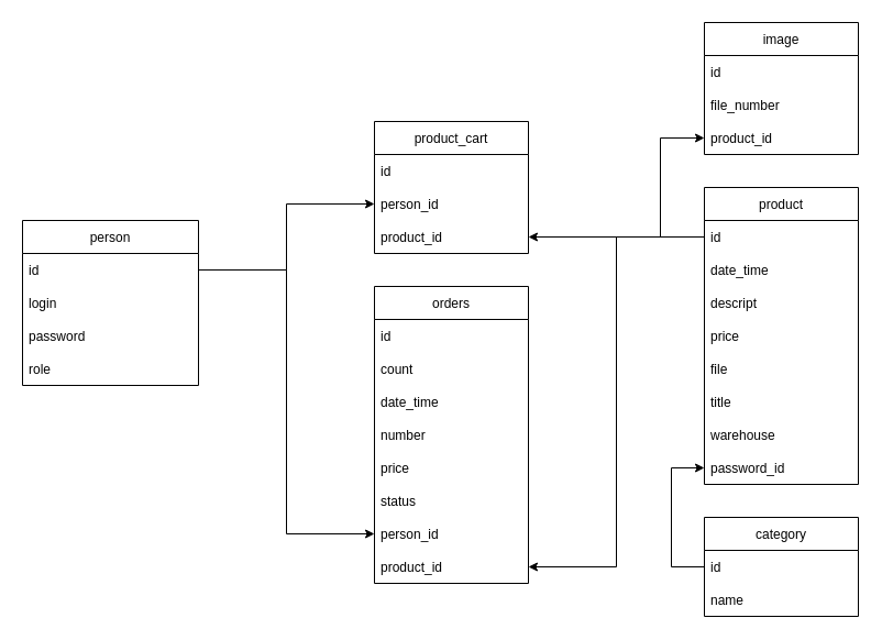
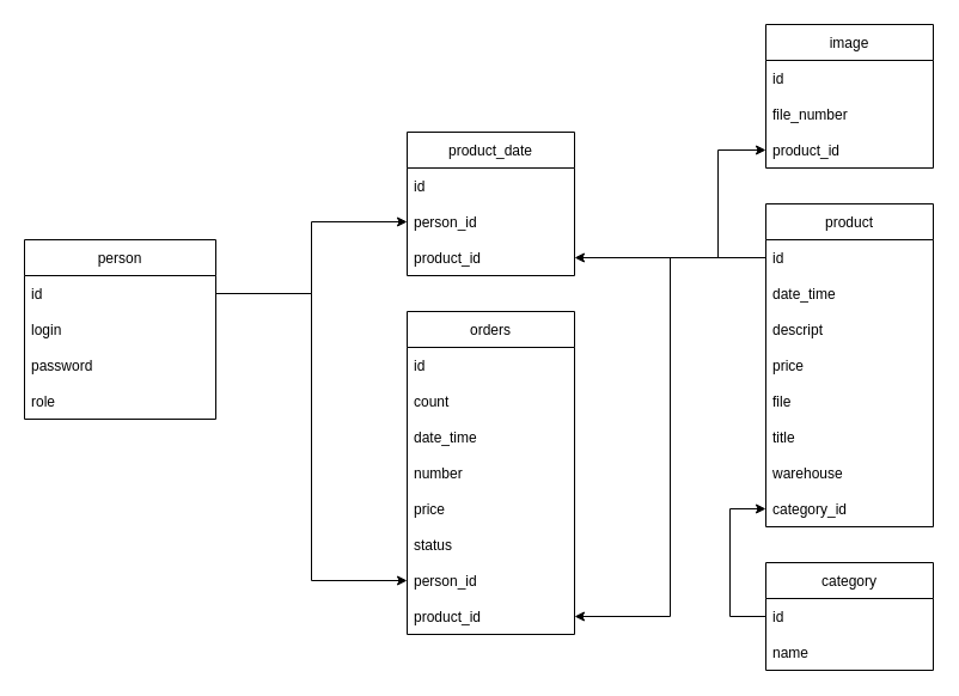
  <mxCell id="0" />
  <mxCell id="1" parent="0" />
  <mxCell id="2" value="person" style="swimlane;fontStyle=0;childLayout=stackLayout;horizontal=1;startSize=30;horizontalStack=0;resizeParent=1;resizeParentMax=0;resizeLast=0;collapsible=1;marginBottom=0;" vertex="1" parent="1"><mxGeometry x="20" y="200" width="160" height="150" as="geometry" /></mxCell>
  <mxCell id="3" value="id" style="text;strokeColor=none;fillColor=none;align=left;verticalAlign=middle;spacingLeft=4;spacingRight=4;overflow=hidden;points=[[0,0.5],[1,0.5]];portConstraint=eastwest;rotatable=0;" vertex="1" parent="2"><mxGeometry y="30" width="160" height="30" as="geometry" /></mxCell>
  <mxCell id="4" value="login" style="text;strokeColor=none;fillColor=none;align=left;verticalAlign=middle;spacingLeft=4;spacingRight=4;overflow=hidden;points=[[0,0.5],[1,0.5]];portConstraint=eastwest;rotatable=0;" vertex="1" parent="2"><mxGeometry y="60" width="160" height="30" as="geometry" /></mxCell>
  <mxCell id="5" value="password" style="text;strokeColor=none;fillColor=none;align=left;verticalAlign=middle;spacingLeft=4;spacingRight=4;overflow=hidden;points=[[0,0.5],[1,0.5]];portConstraint=eastwest;rotatable=0;" vertex="1" parent="2"><mxGeometry y="90" width="160" height="30" as="geometry" /></mxCell>
  <mxCell id="6" value="role" style="text;strokeColor=none;fillColor=none;align=left;verticalAlign=middle;spacingLeft=4;spacingRight=4;overflow=hidden;points=[[0,0.5],[1,0.5]];portConstraint=eastwest;rotatable=0;" vertex="1" parent="2"><mxGeometry y="120" width="160" height="30" as="geometry" /></mxCell>
  <mxCell id="7" value="category" style="swimlane;fontStyle=0;childLayout=stackLayout;horizontal=1;startSize=30;horizontalStack=0;resizeParent=1;resizeParentMax=0;resizeLast=0;collapsible=1;marginBottom=0;" vertex="1" parent="1"><mxGeometry x="640" y="470" width="140" height="90" as="geometry" /></mxCell>
  <mxCell id="8" value="id" style="text;strokeColor=none;fillColor=none;align=left;verticalAlign=middle;spacingLeft=4;spacingRight=4;overflow=hidden;points=[[0,0.5],[1,0.5]];portConstraint=eastwest;rotatable=0;" vertex="1" parent="7"><mxGeometry y="30" width="140" height="30" as="geometry" /></mxCell>
  <mxCell id="9" value="name" style="text;strokeColor=none;fillColor=none;align=left;verticalAlign=middle;spacingLeft=4;spacingRight=4;overflow=hidden;points=[[0,0.5],[1,0.5]];portConstraint=eastwest;rotatable=0;" vertex="1" parent="7"><mxGeometry y="60" width="140" height="30" as="geometry" /></mxCell>
  <mxCell id="10" value="image" style="swimlane;fontStyle=0;childLayout=stackLayout;horizontal=1;startSize=30;horizontalStack=0;resizeParent=1;resizeParentMax=0;resizeLast=0;collapsible=1;marginBottom=0;" vertex="1" parent="1"><mxGeometry x="640" y="20" width="140" height="120" as="geometry" /></mxCell>
  <mxCell id="11" value="id" style="text;strokeColor=none;fillColor=none;align=left;verticalAlign=middle;spacingLeft=4;spacingRight=4;overflow=hidden;points=[[0,0.5],[1,0.5]];portConstraint=eastwest;rotatable=0;" vertex="1" parent="10"><mxGeometry y="30" width="140" height="30" as="geometry" /></mxCell>
  <mxCell id="12" value="file_number" style="text;strokeColor=none;fillColor=none;align=left;verticalAlign=middle;spacingLeft=4;spacingRight=4;overflow=hidden;points=[[0,0.5],[1,0.5]];portConstraint=eastwest;rotatable=0;" vertex="1" parent="10"><mxGeometry y="60" width="140" height="30" as="geometry" /></mxCell>
  <mxCell id="13" value="product_id" style="text;strokeColor=none;fillColor=none;align=left;verticalAlign=middle;spacingLeft=4;spacingRight=4;overflow=hidden;points=[[0,0.5],[1,0.5]];portConstraint=eastwest;rotatable=0;" vertex="1" parent="10"><mxGeometry y="90" width="140" height="30" as="geometry" /></mxCell>
  <mxCell id="14" value="orders" style="swimlane;fontStyle=0;childLayout=stackLayout;horizontal=1;startSize=30;horizontalStack=0;resizeParent=1;resizeParentMax=0;resizeLast=0;collapsible=1;marginBottom=0;" vertex="1" parent="1"><mxGeometry x="340" y="260" width="140" height="270" as="geometry" /></mxCell>
  <mxCell id="15" value="id" style="text;strokeColor=none;fillColor=none;align=left;verticalAlign=middle;spacingLeft=4;spacingRight=4;overflow=hidden;points=[[0,0.5],[1,0.5]];portConstraint=eastwest;rotatable=0;" vertex="1" parent="14"><mxGeometry y="30" width="140" height="30" as="geometry" /></mxCell>
  <mxCell id="16" value="count" style="text;strokeColor=none;fillColor=none;align=left;verticalAlign=middle;spacingLeft=4;spacingRight=4;overflow=hidden;points=[[0,0.5],[1,0.5]];portConstraint=eastwest;rotatable=0;" vertex="1" parent="14"><mxGeometry y="60" width="140" height="30" as="geometry" /></mxCell>
  <mxCell id="17" value="date_time" style="text;strokeColor=none;fillColor=none;align=left;verticalAlign=middle;spacingLeft=4;spacingRight=4;overflow=hidden;points=[[0,0.5],[1,0.5]];portConstraint=eastwest;rotatable=0;" vertex="1" parent="14"><mxGeometry y="90" width="140" height="30" as="geometry" /></mxCell>
  <mxCell id="18" value="number" style="text;strokeColor=none;fillColor=none;align=left;verticalAlign=middle;spacingLeft=4;spacingRight=4;overflow=hidden;points=[[0,0.5],[1,0.5]];portConstraint=eastwest;rotatable=0;" vertex="1" parent="14"><mxGeometry y="120" width="140" height="30" as="geometry" /></mxCell>
  <mxCell id="19" value="price" style="text;strokeColor=none;fillColor=none;align=left;verticalAlign=middle;spacingLeft=4;spacingRight=4;overflow=hidden;points=[[0,0.5],[1,0.5]];portConstraint=eastwest;rotatable=0;" vertex="1" parent="14"><mxGeometry y="150" width="140" height="30" as="geometry" /></mxCell>
  <mxCell id="20" value="status" style="text;strokeColor=none;fillColor=none;align=left;verticalAlign=middle;spacingLeft=4;spacingRight=4;overflow=hidden;points=[[0,0.5],[1,0.5]];portConstraint=eastwest;rotatable=0;" vertex="1" parent="14"><mxGeometry y="180" width="140" height="30" as="geometry" /></mxCell>
  <mxCell id="21" value="person_id" style="text;strokeColor=none;fillColor=none;align=left;verticalAlign=middle;spacingLeft=4;spacingRight=4;overflow=hidden;points=[[0,0.5],[1,0.5]];portConstraint=eastwest;rotatable=0;" vertex="1" parent="14"><mxGeometry y="210" width="140" height="30" as="geometry" /></mxCell>
  <mxCell id="22" value="product_id" style="text;strokeColor=none;fillColor=none;align=left;verticalAlign=middle;spacingLeft=4;spacingRight=4;overflow=hidden;points=[[0,0.5],[1,0.5]];portConstraint=eastwest;rotatable=0;" vertex="1" parent="14"><mxGeometry y="240" width="140" height="30" as="geometry" /></mxCell>
  <mxCell id="23" value="product" style="swimlane;fontStyle=0;childLayout=stackLayout;horizontal=1;startSize=30;horizontalStack=0;resizeParent=1;resizeParentMax=0;resizeLast=0;collapsible=1;marginBottom=0;" vertex="1" parent="1"><mxGeometry x="640" y="170" width="140" height="270" as="geometry" /></mxCell>
  <mxCell id="24" value="id" style="text;strokeColor=none;fillColor=none;align=left;verticalAlign=middle;spacingLeft=4;spacingRight=4;overflow=hidden;points=[[0,0.5],[1,0.5]];portConstraint=eastwest;rotatable=0;" vertex="1" parent="23"><mxGeometry y="30" width="140" height="30" as="geometry" /></mxCell>
  <mxCell id="25" value="date_time" style="text;strokeColor=none;fillColor=none;align=left;verticalAlign=middle;spacingLeft=4;spacingRight=4;overflow=hidden;points=[[0,0.5],[1,0.5]];portConstraint=eastwest;rotatable=0;" vertex="1" parent="23"><mxGeometry y="60" width="140" height="30" as="geometry" /></mxCell>
  <mxCell id="26" value="descript" style="text;strokeColor=none;fillColor=none;align=left;verticalAlign=middle;spacingLeft=4;spacingRight=4;overflow=hidden;points=[[0,0.5],[1,0.5]];portConstraint=eastwest;rotatable=0;" vertex="1" parent="23"><mxGeometry y="90" width="140" height="30" as="geometry" /></mxCell>
  <mxCell id="27" value="price" style="text;strokeColor=none;fillColor=none;align=left;verticalAlign=middle;spacingLeft=4;spacingRight=4;overflow=hidden;points=[[0,0.5],[1,0.5]];portConstraint=eastwest;rotatable=0;" vertex="1" parent="23"><mxGeometry y="120" width="140" height="30" as="geometry" /></mxCell>
  <mxCell id="28" value="file" style="text;strokeColor=none;fillColor=none;align=left;verticalAlign=middle;spacingLeft=4;spacingRight=4;overflow=hidden;points=[[0,0.5],[1,0.5]];portConstraint=eastwest;rotatable=0;" vertex="1" parent="23"><mxGeometry y="150" width="140" height="30" as="geometry" /></mxCell>
  <mxCell id="29" value="title" style="text;strokeColor=none;fillColor=none;align=left;verticalAlign=middle;spacingLeft=4;spacingRight=4;overflow=hidden;points=[[0,0.5],[1,0.5]];portConstraint=eastwest;rotatable=0;" vertex="1" parent="23"><mxGeometry y="180" width="140" height="30" as="geometry" /></mxCell>
  <mxCell id="30" value="warehouse" style="text;strokeColor=none;fillColor=none;align=left;verticalAlign=middle;spacingLeft=4;spacingRight=4;overflow=hidden;points=[[0,0.5],[1,0.5]];portConstraint=eastwest;rotatable=0;" vertex="1" parent="23"><mxGeometry y="210" width="140" height="30" as="geometry" /></mxCell>
- <mxCell id="31" value="password_id" style="text;strokeColor=none;fillColor=none;align=left;verticalAlign=middle;spacingLeft=4;spacingRight=4;overflow=hidden;points=[[0,0.5],[1,0.5]];portConstraint=eastwest;rotatable=0;" vertex="1" parent="23"><mxGeometry y="240" width="140" height="30" as="geometry" /></mxCell>
- <mxCell id="32" value="product_cart" style="swimlane;fontStyle=0;childLayout=stackLayout;horizontal=1;startSize=30;horizontalStack=0;resizeParent=1;resizeParentMax=0;resizeLast=0;collapsible=1;marginBottom=0;" vertex="1" parent="1"><mxGeometry x="340" y="110" width="140" height="120" as="geometry" /></mxCell>
+ <mxCell id="31" value="category_id" style="text;strokeColor=none;fillColor=none;align=left;verticalAlign=middle;spacingLeft=4;spacingRight=4;overflow=hidden;points=[[0,0.5],[1,0.5]];portConstraint=eastwest;rotatable=0;" vertex="1" parent="23"><mxGeometry y="240" width="140" height="30" as="geometry" /></mxCell>
+ <mxCell id="32" value="product_date" style="swimlane;fontStyle=0;childLayout=stackLayout;horizontal=1;startSize=30;horizontalStack=0;resizeParent=1;resizeParentMax=0;resizeLast=0;collapsible=1;marginBottom=0;" vertex="1" parent="1"><mxGeometry x="340" y="110" width="140" height="120" as="geometry" /></mxCell>
  <mxCell id="33" value="id" style="text;strokeColor=none;fillColor=none;align=left;verticalAlign=middle;spacingLeft=4;spacingRight=4;overflow=hidden;points=[[0,0.5],[1,0.5]];portConstraint=eastwest;rotatable=0;" vertex="1" parent="32"><mxGeometry y="30" width="140" height="30" as="geometry" /></mxCell>
  <mxCell id="34" value="person_id" style="text;strokeColor=none;fillColor=none;align=left;verticalAlign=middle;spacingLeft=4;spacingRight=4;overflow=hidden;points=[[0,0.5],[1,0.5]];portConstraint=eastwest;rotatable=0;" vertex="1" parent="32"><mxGeometry y="60" width="140" height="30" as="geometry" /></mxCell>
  <mxCell id="35" value="product_id" style="text;strokeColor=none;fillColor=none;align=left;verticalAlign=middle;spacingLeft=4;spacingRight=4;overflow=hidden;points=[[0,0.5],[1,0.5]];portConstraint=eastwest;rotatable=0;" vertex="1" parent="32"><mxGeometry y="90" width="140" height="30" as="geometry" /></mxCell>
  <mxCell id="36" style="edgeStyle=orthogonalEdgeStyle;rounded=0;orthogonalLoop=1;jettySize=auto;html=1;" edge="1" parent="1" source="3" target="34"><mxGeometry relative="1" as="geometry" /></mxCell>
  <mxCell id="37" style="edgeStyle=orthogonalEdgeStyle;rounded=0;orthogonalLoop=1;jettySize=auto;html=1;" edge="1" parent="1" source="3" target="21"><mxGeometry relative="1" as="geometry" /></mxCell>
  <mxCell id="38" style="edgeStyle=orthogonalEdgeStyle;rounded=0;orthogonalLoop=1;jettySize=auto;html=1;entryX=0;entryY=0.5;entryDx=0;entryDy=0;" edge="1" parent="1" source="24" target="13"><mxGeometry relative="1" as="geometry"><Array as="points"><mxPoint x="600" y="215" /><mxPoint x="600" y="125" /></Array></mxGeometry></mxCell>
  <mxCell id="39" style="edgeStyle=orthogonalEdgeStyle;rounded=0;orthogonalLoop=1;jettySize=auto;html=1;entryX=1;entryY=0.5;entryDx=0;entryDy=0;" edge="1" parent="1" source="24" target="35"><mxGeometry relative="1" as="geometry" /></mxCell>
  <mxCell id="40" style="edgeStyle=orthogonalEdgeStyle;rounded=0;orthogonalLoop=1;jettySize=auto;html=1;exitX=0;exitY=0.5;exitDx=0;exitDy=0;" edge="1" parent="1" source="24" target="22"><mxGeometry relative="1" as="geometry" /></mxCell>
  <mxCell id="41" style="edgeStyle=orthogonalEdgeStyle;rounded=0;orthogonalLoop=1;jettySize=auto;html=1;entryX=0;entryY=0.5;entryDx=0;entryDy=0;" edge="1" parent="1" source="8" target="31"><mxGeometry relative="1" as="geometry"><Array as="points"><mxPoint x="610" y="515" /><mxPoint x="610" y="425" /></Array></mxGeometry></mxCell>
